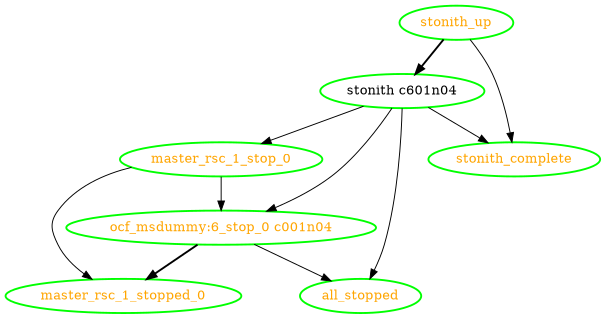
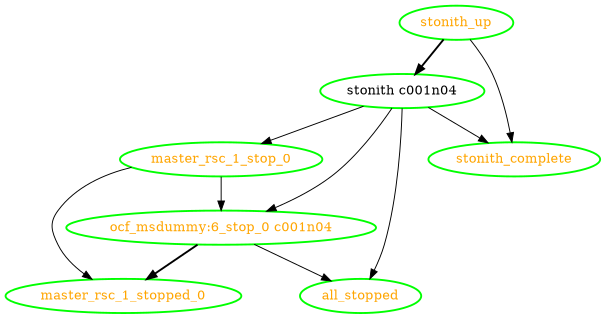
  digraph {
    node [color=green fontcolor=orange style=bold]
    edge [style=solid]
    all_stopped
    master_rsc_1_stop_0
    master_rsc_1_stopped_0
    "ocf_msdummy:6_stop_0 c001n04"
-   "stonith c001n04" [fontcolor=black label="stonith c601n04"]
+   "stonith c001n04" [fontcolor=black]
    stonith_complete
    stonith_up
    master_rsc_1_stop_0 -> master_rsc_1_stopped_0
    master_rsc_1_stop_0 -> "ocf_msdummy:6_stop_0 c001n04"
    "ocf_msdummy:6_stop_0 c001n04" -> all_stopped
    "ocf_msdummy:6_stop_0 c001n04" -> master_rsc_1_stopped_0 [style=bold]
    "stonith c001n04" -> all_stopped
    "stonith c001n04" -> master_rsc_1_stop_0
    "stonith c001n04" -> "ocf_msdummy:6_stop_0 c001n04"
    "stonith c001n04" -> stonith_complete
    stonith_up -> "stonith c001n04" [style=bold]
    stonith_up -> stonith_complete
  }
